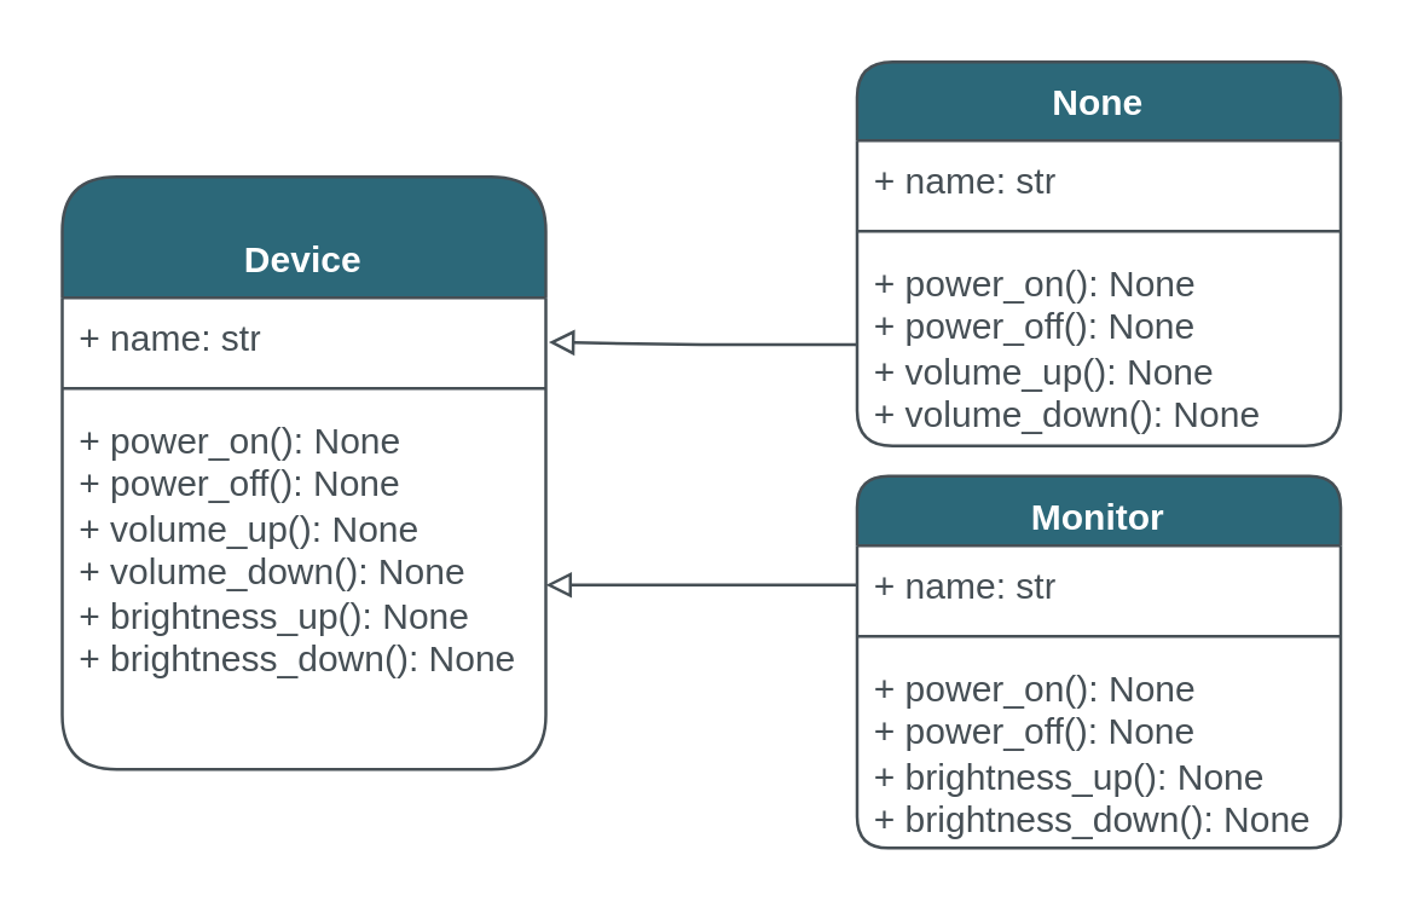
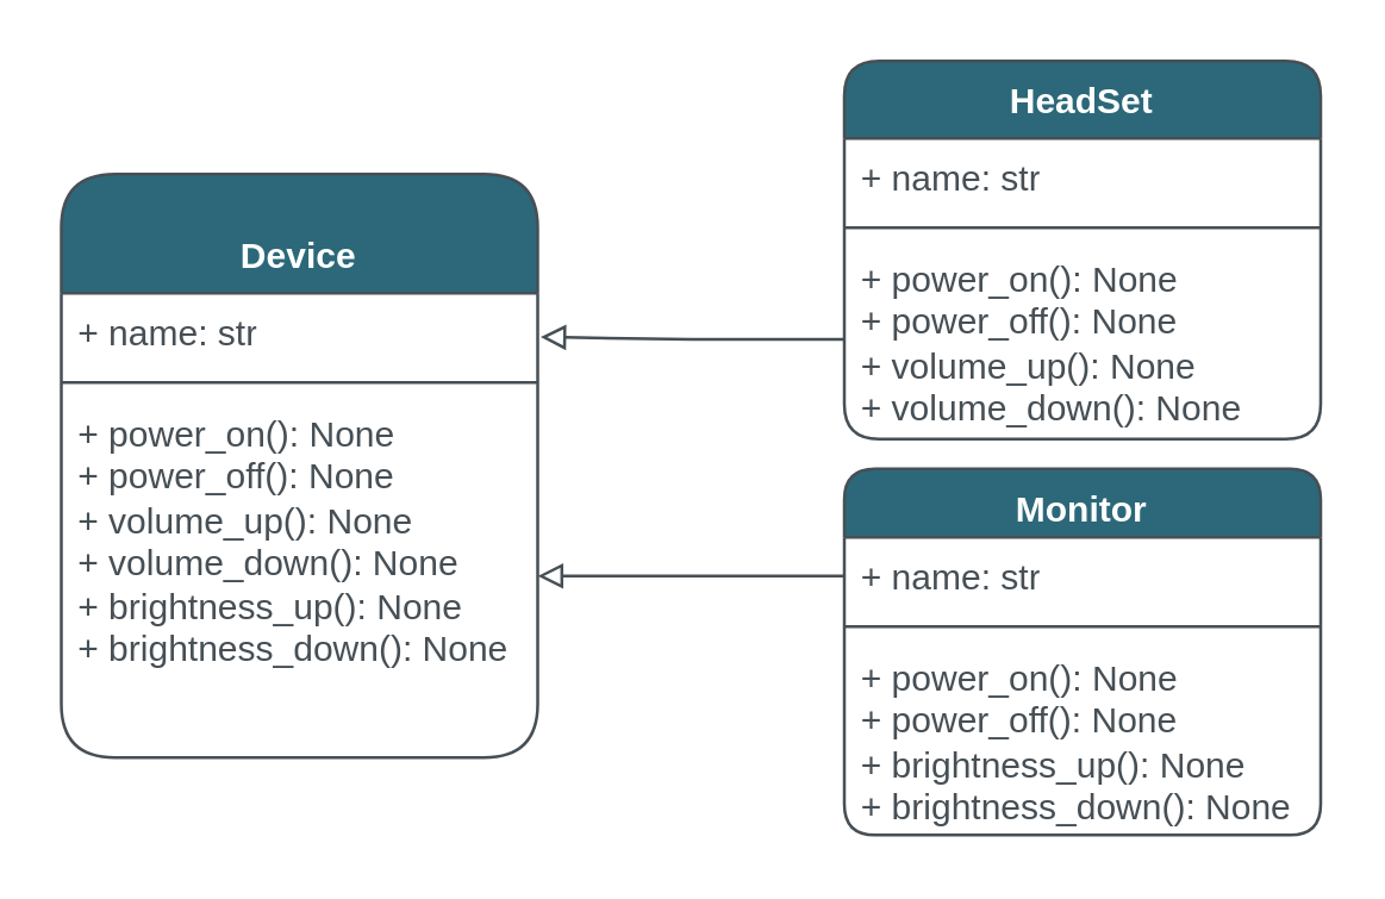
  <mxCell id="0" />
  <mxCell id="1" parent="0" />
  <mxCell id="2" value="&lt;br&gt;Device" style="swimlane;fontStyle=1;align=center;verticalAlign=top;childLayout=stackLayout;horizontal=1;startSize=40;horizontalStack=0;resizeParent=1;resizeParentMax=0;resizeLast=0;collapsible=1;marginBottom=0;whiteSpace=wrap;html=1;strokeColor=#464F55;fontColor=#FFFFFF;fillColor=#2C6879;rounded=1;labelBackgroundColor=none;" parent="1" vertex="1"><mxGeometry x="20" y="58" width="160" height="196" as="geometry"><mxRectangle x="330" y="270" width="120" height="40" as="alternateBounds" /></mxGeometry></mxCell>
  <mxCell id="3" value="+ name: str" style="text;strokeColor=none;fillColor=none;align=left;verticalAlign=top;spacingLeft=4;spacingRight=4;overflow=hidden;rotatable=0;points=[[0,0.5],[1,0.5]];portConstraint=eastwest;whiteSpace=wrap;html=1;fontColor=#464F55;rounded=1;labelBackgroundColor=none;" parent="2" vertex="1"><mxGeometry y="40" width="160" height="26" as="geometry" /></mxCell>
  <mxCell id="4" value="" style="line;strokeWidth=1;fillColor=none;align=left;verticalAlign=middle;spacingTop=-1;spacingLeft=3;spacingRight=3;rotatable=0;labelPosition=right;points=[];portConstraint=eastwest;strokeColor=#464F55;fontColor=#1A1A1A;rounded=1;labelBackgroundColor=none;" parent="2" vertex="1"><mxGeometry y="66" width="160" height="8" as="geometry" /></mxCell>
  <mxCell id="5" value="+ power_on(): None&lt;br&gt;+ power_off(): None&lt;br&gt;+ volume_up(): None&lt;br&gt;+ volume_down(): None&lt;br&gt;+ brightness_up(): None&lt;br&gt;+ brightness_down(): None" style="text;strokeColor=none;fillColor=none;align=left;verticalAlign=top;spacingLeft=4;spacingRight=4;overflow=hidden;rotatable=0;points=[[0,0.5],[1,0.5]];portConstraint=eastwest;whiteSpace=wrap;html=1;fontColor=#464F55;rounded=1;labelBackgroundColor=none;" parent="2" vertex="1"><mxGeometry y="74" width="160" height="122" as="geometry" /></mxCell>
- <mxCell id="6" value="None" style="swimlane;fontStyle=1;align=center;verticalAlign=top;childLayout=stackLayout;horizontal=1;startSize=26;horizontalStack=0;resizeParent=1;resizeParentMax=0;resizeLast=0;collapsible=1;marginBottom=0;whiteSpace=wrap;html=1;strokeColor=#464F55;fontColor=#FFFFFF;fillColor=#2C6879;rounded=1;labelBackgroundColor=none;" vertex="1" parent="1"><mxGeometry x="283" y="20" width="160" height="127" as="geometry"><mxRectangle x="330" y="270" width="120" height="40" as="alternateBounds" /></mxGeometry></mxCell>
+ <mxCell id="6" value="HeadSet" style="swimlane;fontStyle=1;align=center;verticalAlign=top;childLayout=stackLayout;horizontal=1;startSize=26;horizontalStack=0;resizeParent=1;resizeParentMax=0;resizeLast=0;collapsible=1;marginBottom=0;whiteSpace=wrap;html=1;strokeColor=#464F55;fontColor=#FFFFFF;fillColor=#2C6879;rounded=1;labelBackgroundColor=none;" vertex="1" parent="1"><mxGeometry x="283" y="20" width="160" height="127" as="geometry"><mxRectangle x="330" y="270" width="120" height="40" as="alternateBounds" /></mxGeometry></mxCell>
  <mxCell id="7" value="+ name: str" style="text;strokeColor=none;fillColor=none;align=left;verticalAlign=top;spacingLeft=4;spacingRight=4;overflow=hidden;rotatable=0;points=[[0,0.5],[1,0.5]];portConstraint=eastwest;whiteSpace=wrap;html=1;fontColor=#464F55;rounded=1;labelBackgroundColor=none;" vertex="1" parent="6"><mxGeometry y="26" width="160" height="26" as="geometry" /></mxCell>
  <mxCell id="8" value="" style="line;strokeWidth=1;fillColor=none;align=left;verticalAlign=middle;spacingTop=-1;spacingLeft=3;spacingRight=3;rotatable=0;labelPosition=right;points=[];portConstraint=eastwest;strokeColor=#464F55;fontColor=#1A1A1A;rounded=1;labelBackgroundColor=none;" vertex="1" parent="6"><mxGeometry y="52" width="160" height="8" as="geometry" /></mxCell>
  <mxCell id="9" value="+ power_on(): None&lt;br&gt;+ power_off(): None&lt;br&gt;+ volume_up(): None&lt;br&gt;+ volume_down(): None&lt;br&gt;" style="text;strokeColor=none;fillColor=none;align=left;verticalAlign=top;spacingLeft=4;spacingRight=4;overflow=hidden;rotatable=0;points=[[0,0.5],[1,0.5]];portConstraint=eastwest;whiteSpace=wrap;html=1;fontColor=#464F55;rounded=1;labelBackgroundColor=none;" vertex="1" parent="6"><mxGeometry y="60" width="160" height="67" as="geometry" /></mxCell>
  <mxCell id="10" value="Monitor" style="swimlane;fontStyle=1;align=center;verticalAlign=top;childLayout=stackLayout;horizontal=1;startSize=23;horizontalStack=0;resizeParent=1;resizeParentMax=0;resizeLast=0;collapsible=1;marginBottom=0;whiteSpace=wrap;html=1;strokeColor=#464F55;fontColor=#FFFFFF;fillColor=#2C6879;rounded=1;labelBackgroundColor=none;" vertex="1" parent="1"><mxGeometry x="283" y="157" width="160" height="123" as="geometry"><mxRectangle x="330" y="270" width="120" height="40" as="alternateBounds" /></mxGeometry></mxCell>
  <mxCell id="11" value="+ name: str" style="text;strokeColor=none;fillColor=none;align=left;verticalAlign=top;spacingLeft=4;spacingRight=4;overflow=hidden;rotatable=0;points=[[0,0.5],[1,0.5]];portConstraint=eastwest;whiteSpace=wrap;html=1;fontColor=#464F55;rounded=1;labelBackgroundColor=none;" vertex="1" parent="10"><mxGeometry y="23" width="160" height="26" as="geometry" /></mxCell>
  <mxCell id="12" value="" style="line;strokeWidth=1;fillColor=none;align=left;verticalAlign=middle;spacingTop=-1;spacingLeft=3;spacingRight=3;rotatable=0;labelPosition=right;points=[];portConstraint=eastwest;strokeColor=#464F55;fontColor=#1A1A1A;rounded=1;labelBackgroundColor=none;" vertex="1" parent="10"><mxGeometry y="49" width="160" height="8" as="geometry" /></mxCell>
  <mxCell id="13" value="+ power_on(): None&lt;br&gt;+ power_off(): None&lt;br&gt;+ brightness_up(): None&lt;br&gt;+ brightness_down(): None" style="text;strokeColor=none;fillColor=none;align=left;verticalAlign=top;spacingLeft=4;spacingRight=4;overflow=hidden;rotatable=0;points=[[0,0.5],[1,0.5]];portConstraint=eastwest;whiteSpace=wrap;html=1;fontColor=#464F55;rounded=1;labelBackgroundColor=none;" vertex="1" parent="10"><mxGeometry y="57" width="160" height="66" as="geometry" /></mxCell>
  <mxCell id="14" style="edgeStyle=orthogonalEdgeStyle;rounded=0;orthogonalLoop=1;jettySize=auto;html=1;entryX=1;entryY=0.5;entryDx=0;entryDy=0;endArrow=block;endFill=0;strokeColor=#464F55;" edge="1" parent="1" source="11" target="5"><mxGeometry relative="1" as="geometry" /></mxCell>
  <mxCell id="15" style="edgeStyle=orthogonalEdgeStyle;rounded=0;orthogonalLoop=1;jettySize=auto;html=1;entryX=1.006;entryY=0.566;entryDx=0;entryDy=0;entryPerimeter=0;endArrow=block;endFill=0;strokeColor=#464F55;" edge="1" parent="1" source="9" target="3"><mxGeometry relative="1" as="geometry" /></mxCell>
